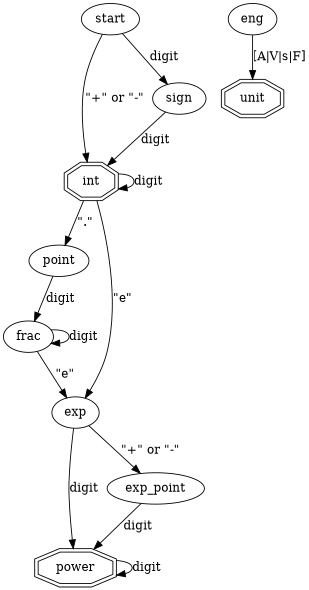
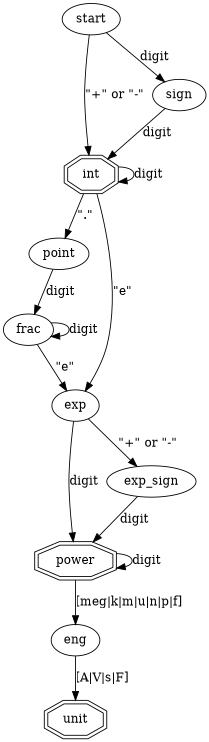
  digraph {
    node [shape=ellipse]
    int [shape=doubleoctagon]
    point
    exp
    frac
    power [shape=doubleoctagon]
-   exp_sign [label=exp_point]
+   exp_sign
    eng
    unit [shape=doubleoctagon]
    start
    sign
    int -> int [label=digit]
    int -> point [label="\".\""]
    int -> exp [label="\"e\""]
    point -> frac [label=digit]
    exp -> power [label=digit]
    exp -> exp_sign [label="\"+\" or \"-\""]
    frac -> exp [label="\"e\""]
    frac -> frac [label=digit]
    power -> power [label=digit]
+   power -> eng [label="[meg|k|m|u|n|p|f]"]
    exp_sign -> power [label=digit]
    eng -> unit [label="[A|V|s|F]"]
    start -> int [label="\"+\" or \"-\""]
    start -> sign [label=digit]
    sign -> int [label=digit]
  }
